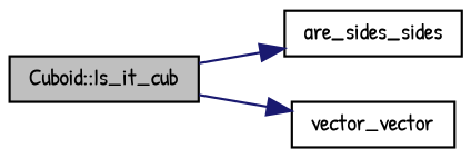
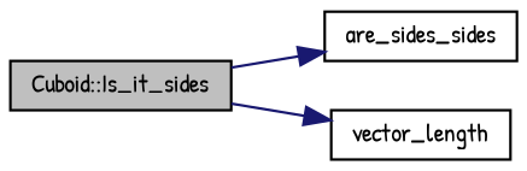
  digraph {
    fontname="Patrick Hand"
    rankdir=LR
    node [color=black fillcolor=white fontname="Patrick Hand" fontsize=10 shape=record style=filled]
    edge [color=midnightblue fontname="Patrick Hand" fontsize=10 labelfontname=Helvetica labelfontsize=10 style=solid]
-   n1 [fillcolor=grey75 fontcolor=black height=0.2 label="Cuboid::Is_it_cub" width=0.4]
+   n1 [fillcolor=grey75 fontcolor=black height=0.2 label="Cuboid::Is_it_sides" width=0.4]
    n2 [height=0.2 label=are_sides_sides width=0.4]
-   n3 [height=0.2 label=vector_vector width=0.4]
+   n3 [height=0.2 label=vector_length width=0.4]
    n1 -> n2
    n1 -> n3
  }
